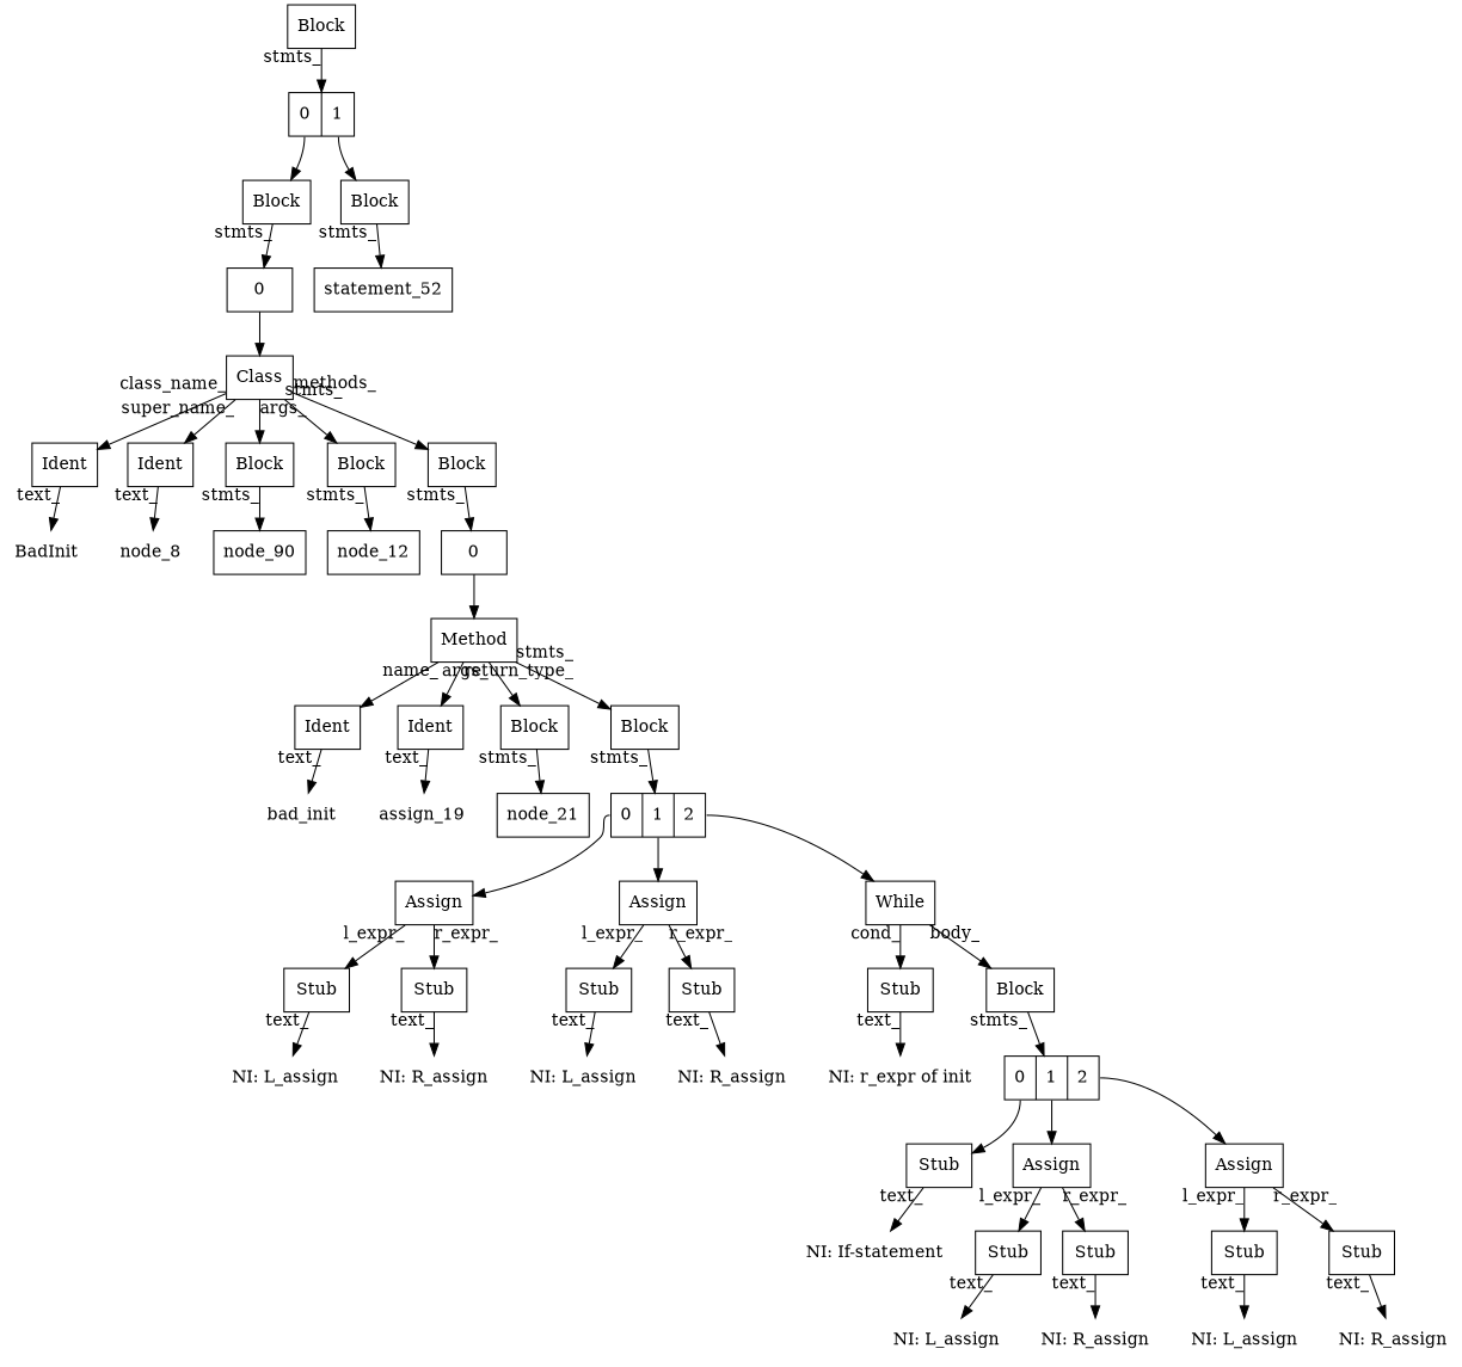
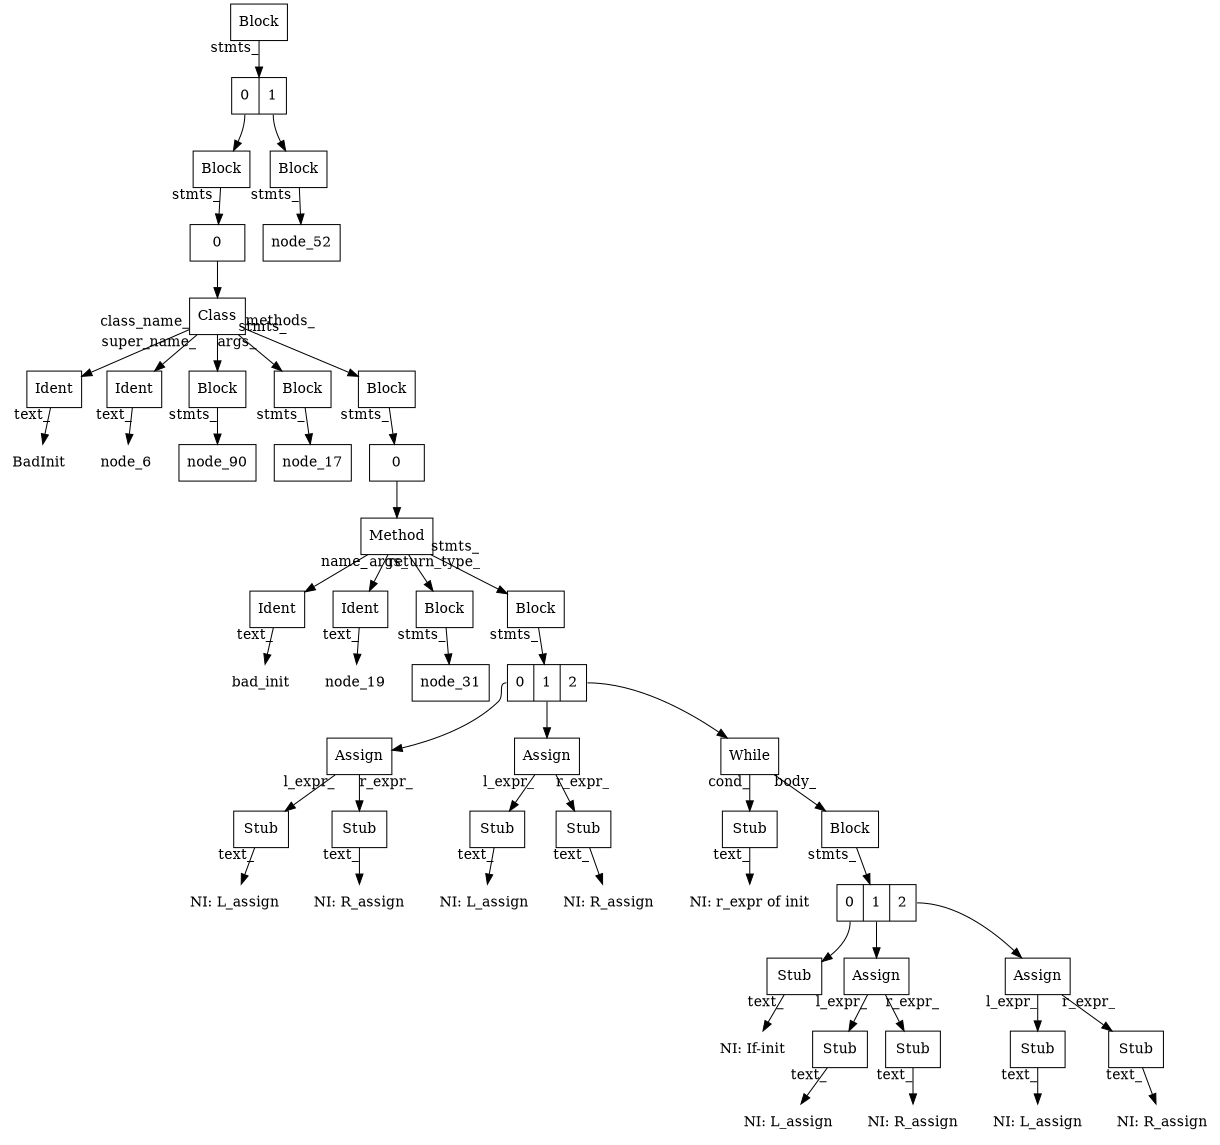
  digraph {
    node [shape=box]
    edge [taillabel=text_]
    n1 [label=Block]
    n2 [label="<e_0>0|<e_1>1" shape=record]
    n3 [label=Block]
    n4 [label=Block]
    n5 [label="<e_0>0" shape=record]
-   node_52 [shape=record label=statement_52]
+   node_52 [shape=record]
    n7 [label=Class]
    n8 [label=Ident]
    n9 [label=Ident]
    n10 [label=Block]
    n11 [label=Block]
    n12 [label=Block]
    n13 [label=BadInit shape=plaintext]
-   node_8 [shape=plaintext]
+   node_8 [shape=plaintext label=node_6]
    n15 [label=node_90 shape=record]
-   node_12 [shape=record]
+   node_12 [shape=record label=node_17]
    n17 [label="<e_0>0" shape=record]
    n18 [label=Method]
    n19 [label=Ident]
    n20 [label=Ident]
    n21 [label=Block]
    n22 [label=Block]
    n23 [label=bad_init shape=plaintext]
-   node_19 [shape=plaintext label=assign_19]
-   node_21 [shape=record]
+   node_19 [shape=plaintext]
+   node_21 [shape=record label=node_31]
    n26 [label="<e_0>0|<e_1>1|<e_2>2" shape=record]
    n27 [label=Assign]
    n28 [label=Assign]
    n29 [label=While]
    n30 [label=Stub]
    n31 [label=Stub]
    n32 [label=Stub]
    n33 [label=Stub]
    n34 [label=Stub]
    n35 [label=Block]
    n36 [label="NI: L_assign" shape=plaintext]
    n37 [label="NI: R_assign" shape=plaintext]
    n38 [label="NI: L_assign" shape=plaintext]
    n39 [label="NI: R_assign" shape=plaintext]
    n40 [label="NI: r_expr of init" shape=plaintext]
    n41 [label="<e_0>0|<e_1>1|<e_2>2" shape=record]
    n42 [label=Stub]
    n43 [label=Assign]
    n44 [label=Assign]
-   n45 [label="NI: If-statement" shape=plaintext]
+   n45 [label="NI: If-init" shape=plaintext]
    n46 [label=Stub]
    n47 [label=Stub]
    n48 [label=Stub]
    n49 [label=Stub]
    n50 [label="NI: L_assign" shape=plaintext]
    n51 [label="NI: R_assign" shape=plaintext]
    n52 [label="NI: L_assign" shape=plaintext]
    n53 [label="NI: R_assign" shape=plaintext]
    n1 -> n2 [taillabel=stmts_]
    n2 -> n3 [tailport=e_0 taillabel=""]
    n2 -> n4 [tailport=e_1 taillabel=""]
    n3 -> n5 [taillabel=stmts_]
    n4 -> node_52 [taillabel=stmts_]
    n5 -> n7 [tailport=e_0 taillabel=""]
    n7 -> n8 [taillabel=class_name_]
    n7 -> n9 [taillabel=super_name_]
    n7 -> n10 [taillabel=args_]
    n7 -> n11 [taillabel=stmts_]
    n7 -> n12 [taillabel=methods_]
    n8 -> n13
    n9 -> node_8
    n10 -> n15 [taillabel=stmts_]
    n11 -> node_12 [taillabel=stmts_]
    n12 -> n17 [taillabel=stmts_]
    n17 -> n18 [tailport=e_0 taillabel=""]
    n18 -> n19 [taillabel=name_]
    n18 -> n20 [taillabel=return_type_]
    n18 -> n21 [taillabel=args_]
    n18 -> n22 [taillabel=stmts_]
    n19 -> n23
    n20 -> node_19
    n21 -> node_21 [taillabel=stmts_]
    n22 -> n26 [taillabel=stmts_]
    n26 -> n27 [tailport=e_0 taillabel=""]
    n26 -> n28 [tailport=e_1 taillabel=""]
    n26 -> n29 [tailport=e_2 taillabel=""]
    n27 -> n30 [taillabel=l_expr_]
    n27 -> n31 [taillabel=r_expr_]
    n28 -> n32 [taillabel=l_expr_]
    n28 -> n33 [taillabel=r_expr_]
    n29 -> n34 [taillabel=cond_]
    n29 -> n35 [taillabel=body_]
    n30 -> n36
    n31 -> n37
    n32 -> n38
    n33 -> n39
    n34 -> n40
    n35 -> n41 [taillabel=stmts_]
    n41 -> n42 [tailport=e_0 taillabel=""]
    n41 -> n43 [tailport=e_1 taillabel=""]
    n41 -> n44 [tailport=e_2 taillabel=""]
    n42 -> n45
    n43 -> n46 [taillabel=l_expr_]
    n43 -> n47 [taillabel=r_expr_]
    n44 -> n48 [taillabel=l_expr_]
    n44 -> n49 [taillabel=r_expr_]
    n46 -> n50
    n47 -> n51
    n48 -> n52
    n49 -> n53
  }
